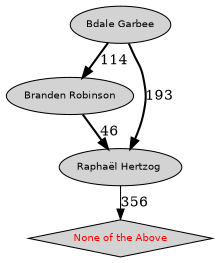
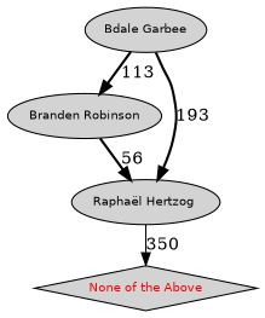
  digraph {
    ranksep=0.25
    node [fontname=Helvetica fontsize=10 style=filled]
    edge [style=bold]
    "Branden Robinson"
    "Raphaël Hertzog "
    "None of the Above" [fontcolor=Red shape=diamond]
    "Bdale Garbee"
-   "Branden Robinson" -> "Raphaël Hertzog " [label=46]
-   "Raphaël Hertzog " -> "None of the Above" [label=356 style=solid]
-   "Bdale Garbee" -> "Branden Robinson" [label=114]
+   "Branden Robinson" -> "Raphaël Hertzog " [label=56]
+   "Raphaël Hertzog " -> "None of the Above" [label=350 style=solid]
+   "Bdale Garbee" -> "Branden Robinson" [label=113]
    "Bdale Garbee" -> "Raphaël Hertzog " [label=193]
  }
